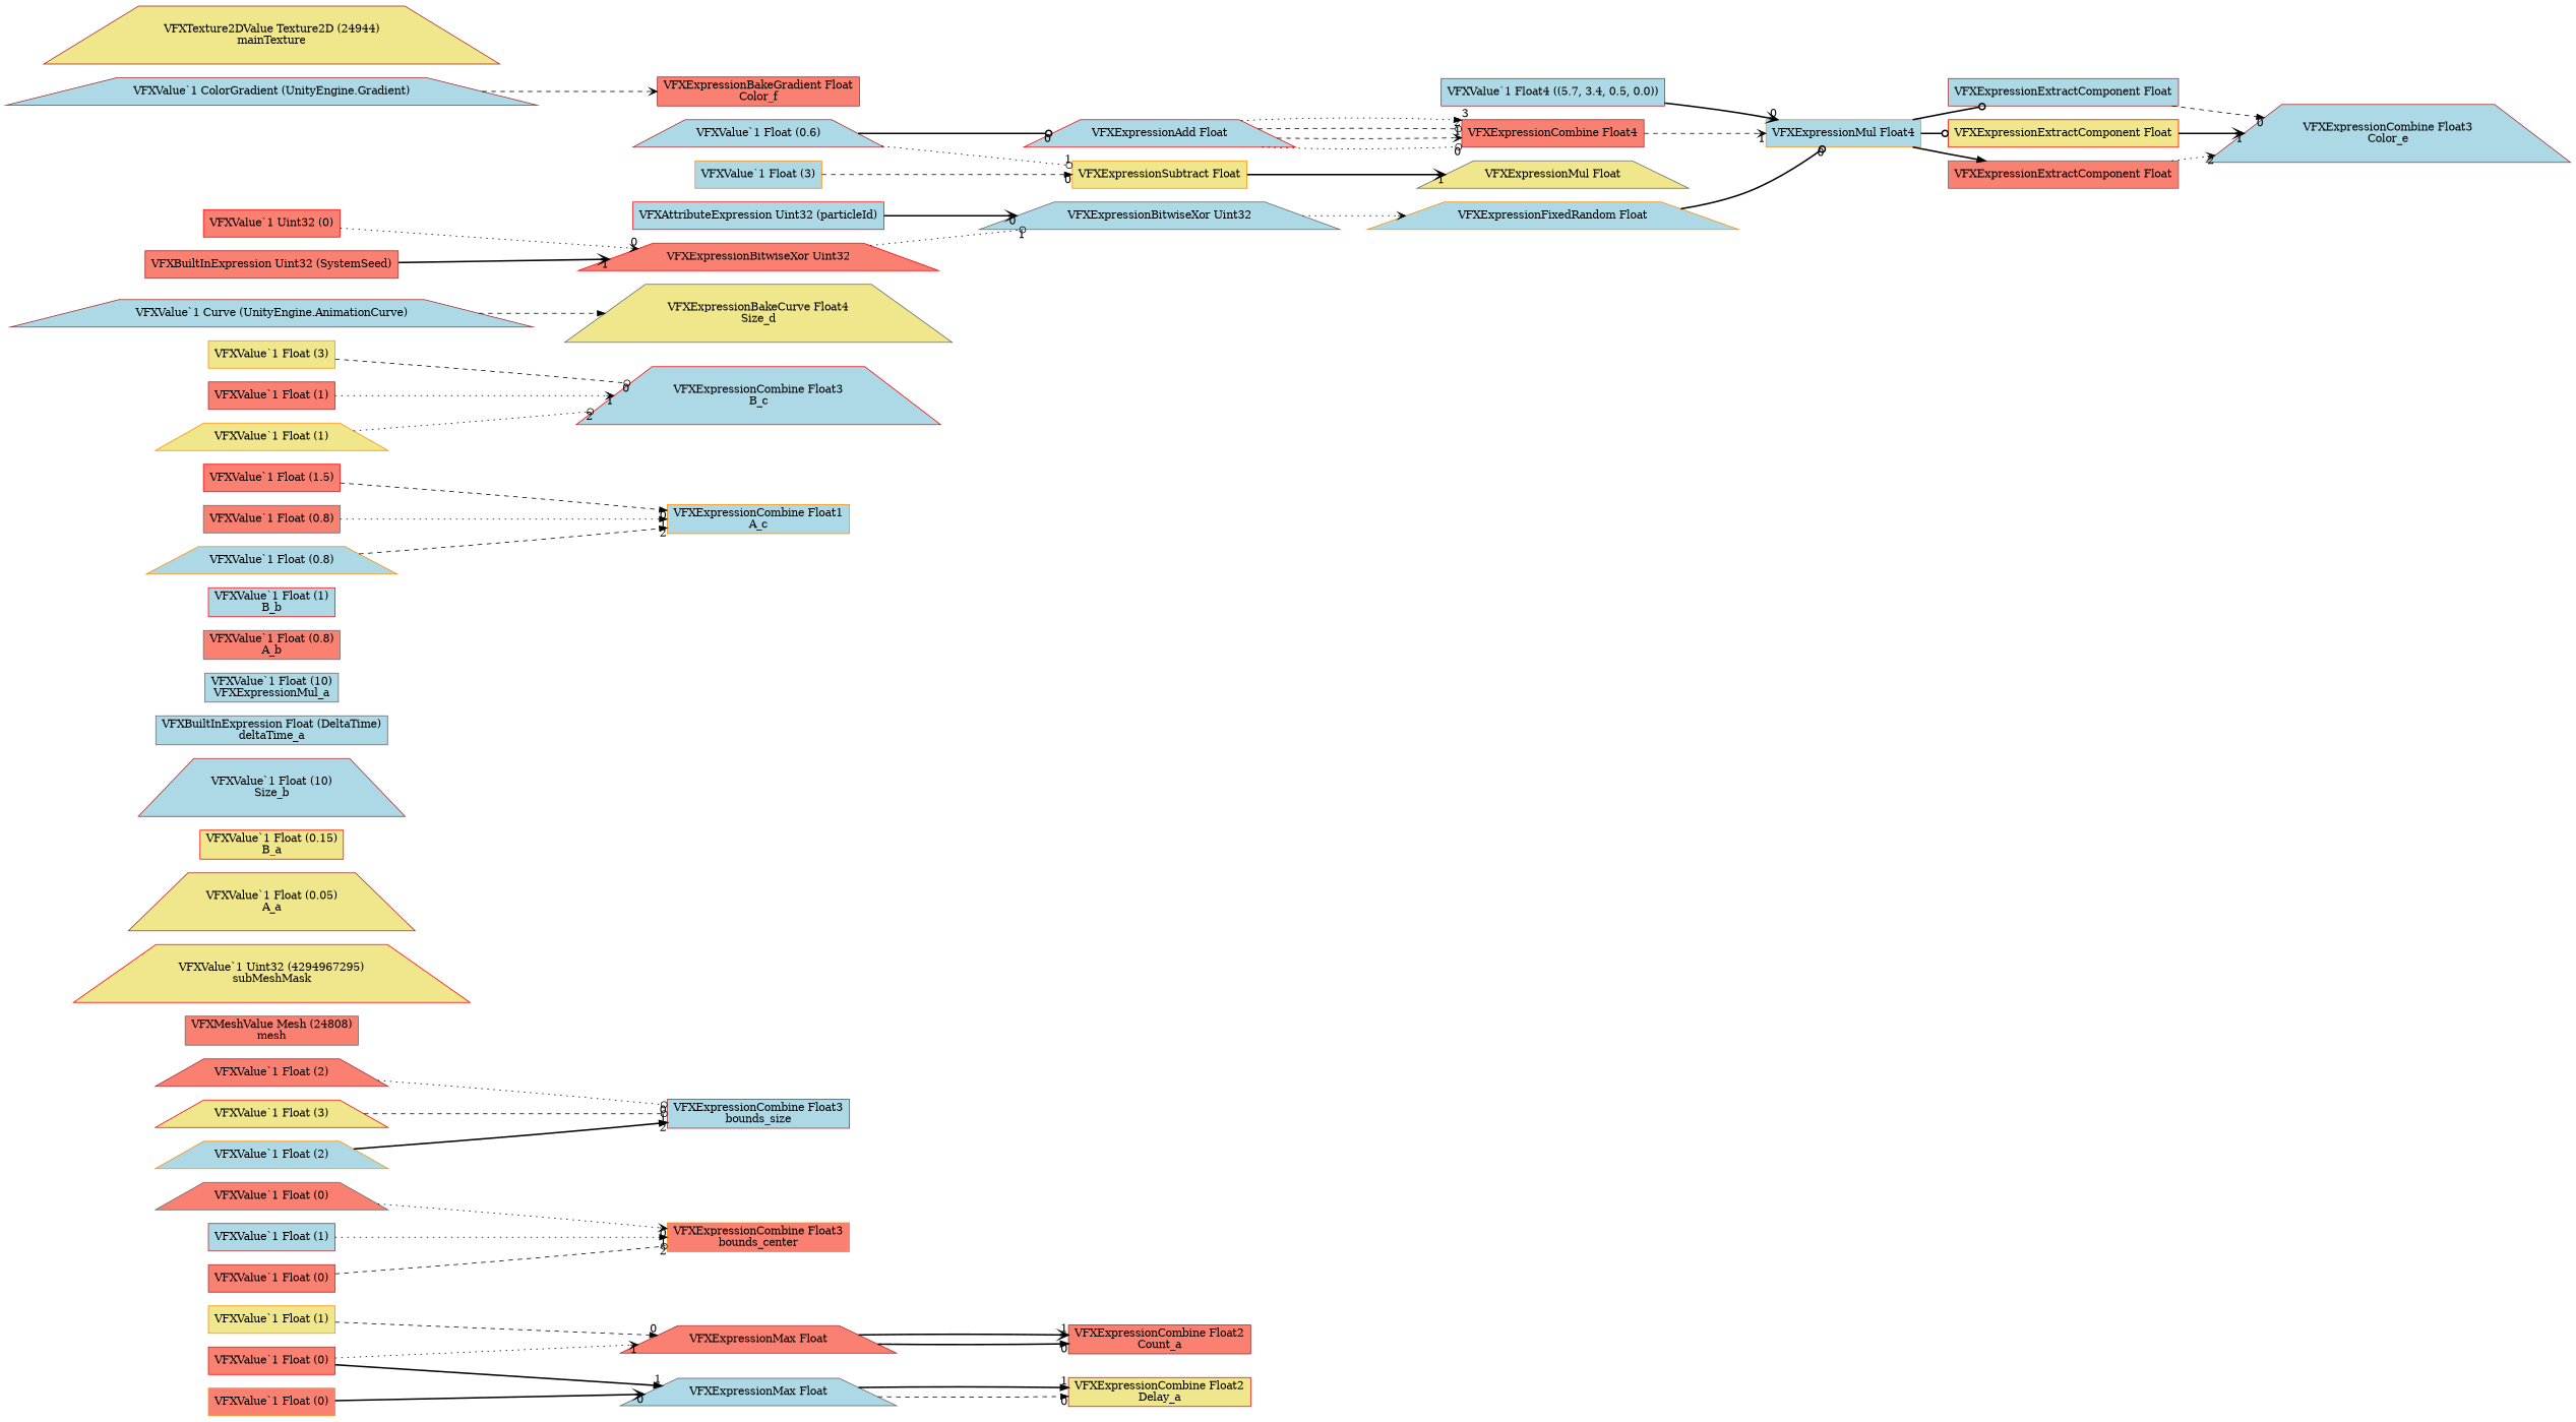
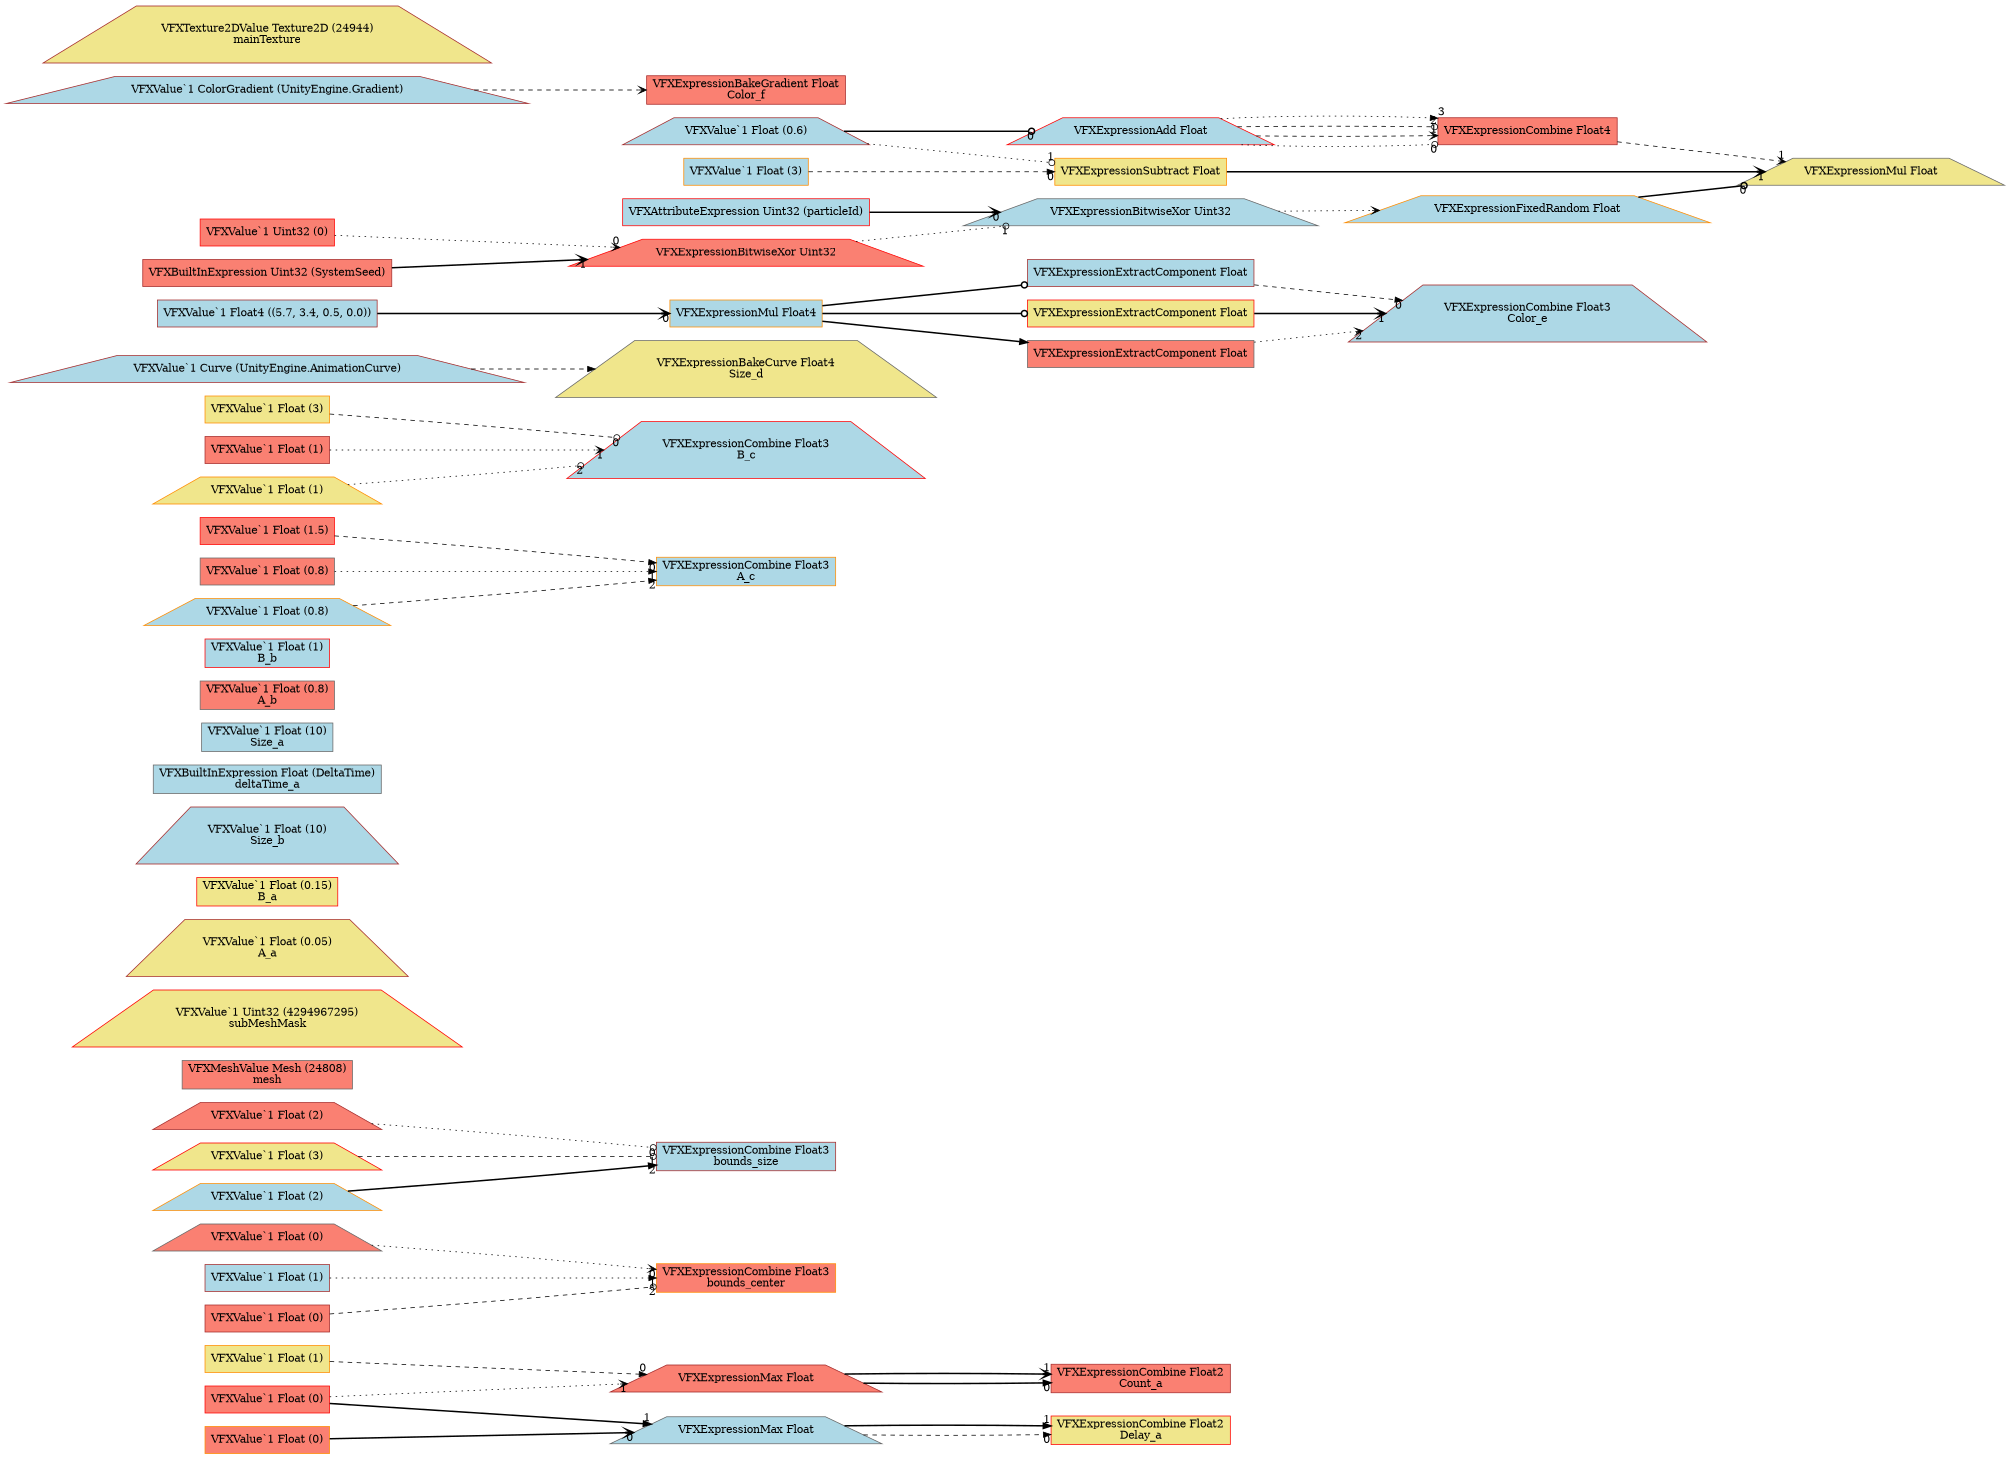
  digraph {
    rankdir=LR
    node [color=brown fillcolor=lightblue shape=box style=filled]
    edge [arrowhead=vee headlabel=0 style=bold]
    n1 [fillcolor=salmon label="VFXExpressionCombine Float2\nCount_a"]
    n2 [fillcolor=salmon label="VFXExpressionMax Float" shape=trapezium]
    n3 [color=darkorange fillcolor=khaki label="VFXValue`1 Float (1)"]
    n4 [color=red fillcolor=salmon label="VFXValue`1 Float (0)"]
    n5 [color=gray40 label="VFXExpressionMax Float" shape=trapezium]
    n6 [color=red fillcolor=khaki label="VFXExpressionCombine Float2\nDelay_a"]
    n7 [color=darkorange fillcolor=salmon label="VFXValue`1 Float (0)"]
    n8 [color=darkorange fillcolor=salmon label="VFXExpressionCombine Float3\nbounds_center"]
    n9 [color=gray40 fillcolor=salmon label="VFXValue`1 Float (0)" shape=trapezium]
    n10 [label="VFXValue`1 Float (1)"]
    n11 [fillcolor=salmon label="VFXValue`1 Float (0)"]
    n12 [label="VFXExpressionCombine Float3\nbounds_size"]
    n13 [fillcolor=salmon label="VFXValue`1 Float (2)" shape=trapezium]
    n14 [color=red fillcolor=khaki label="VFXValue`1 Float (3)" shape=trapezium]
    n15 [color=darkorange label="VFXValue`1 Float (2)" shape=trapezium]
    n16 [color=gray40 fillcolor=salmon label="VFXMeshValue Mesh (24808)\nmesh"]
    n17 [color=red fillcolor=khaki label="VFXValue`1 Uint32 (4294967295)\nsubMeshMask" shape=trapezium]
    n18 [fillcolor=khaki label="VFXValue`1 Float (0.05)\nA_a" shape=trapezium]
    n19 [color=red fillcolor=khaki label="VFXValue`1 Float (0.15)\nB_a"]
    n20 [label="VFXValue`1 Float (10)\nSize_b" shape=trapezium]
    n21 [color=gray40 label="VFXBuiltInExpression Float (DeltaTime)\ndeltaTime_a"]
-   n22 [color=gray40 label="VFXValue`1 Float (10)\nVFXExpressionMul_a"]
+   n22 [color=gray40 label="VFXValue`1 Float (10)\nSize_a"]
    n23 [color=gray40 fillcolor=salmon label="VFXValue`1 Float (0.8)\nA_b"]
    n24 [color=red label="VFXValue`1 Float (1)\nB_b"]
-   n25 [color=darkorange label="VFXExpressionCombine Float1\nA_c"]
+   n25 [color=darkorange label="VFXExpressionCombine Float3\nA_c"]
    n26 [color=red fillcolor=salmon label="VFXValue`1 Float (1.5)"]
    n27 [color=gray40 fillcolor=salmon label="VFXValue`1 Float (0.8)"]
    n28 [color=darkorange label="VFXValue`1 Float (0.8)" shape=trapezium]
    n29 [color=red label="VFXExpressionCombine Float3\nB_c" shape=trapezium]
    n30 [color=darkorange fillcolor=khaki label="VFXValue`1 Float (3)"]
    n31 [fillcolor=salmon label="VFXValue`1 Float (1)"]
    n32 [color=darkorange fillcolor=khaki label="VFXValue`1 Float (1)" shape=trapezium]
    n33 [color=gray40 fillcolor=khaki label="VFXExpressionBakeCurve Float4\nSize_d" shape=trapezium]
    n34 [label="VFXValue`1 Curve (UnityEngine.AnimationCurve)" shape=trapezium]
    n35 [label="VFXExpressionCombine Float3\nColor_e" shape=trapezium]
    n36 [label="VFXExpressionExtractComponent Float"]
    n37 [color=darkorange label="VFXExpressionMul Float4"]
    n38 [color=red fillcolor=khaki label="VFXExpressionExtractComponent Float"]
    n39 [color=gray40 fillcolor=salmon label="VFXExpressionExtractComponent Float"]
    n40 [label="VFXValue`1 Float4 ((5.7, 3.4, 0.5, 0.0))"]
    n41 [fillcolor=salmon label="VFXExpressionCombine Float4"]
    n42 [color=red label="VFXExpressionAdd Float" shape=trapezium]
    n43 [label="VFXValue`1 Float (0.6)" shape=trapezium]
    n44 [color=darkorange fillcolor=khaki label="VFXExpressionSubtract Float"]
    n45 [color=gray40 fillcolor=khaki label="VFXExpressionMul Float" shape=trapezium]
    n46 [color=darkorange label="VFXExpressionFixedRandom Float" shape=trapezium]
    n47 [color=gray40 label="VFXExpressionBitwiseXor Uint32" shape=trapezium]
    n48 [color=red label="VFXAttributeExpression Uint32 (particleId)"]
    n49 [color=red fillcolor=salmon label="VFXExpressionBitwiseXor Uint32" shape=trapezium]
    n50 [color=red fillcolor=salmon label="VFXValue`1 Uint32 (0)"]
    n51 [fillcolor=salmon label="VFXBuiltInExpression Uint32 (SystemSeed)"]
    n52 [color=darkorange label="VFXValue`1 Float (3)"]
    n53 [fillcolor=salmon label="VFXExpressionBakeGradient Float\nColor_f"]
    n54 [label="VFXValue`1 ColorGradient (UnityEngine.Gradient)" shape=trapezium]
    n55 [fillcolor=khaki label="VFXTexture2DValue Texture2D (24944)\nmainTexture" shape=trapezium]
    n2 -> n1 [arrowhead=normal]
    n2 -> n1 [headlabel=1]
    n3 -> n2 [arrowhead=normal style=dashed]
    n4 -> n2 [headlabel=1 style=dotted]
    n4 -> n5 [arrowhead=normal headlabel=1]
    n5 -> n6 [arrowhead=normal style=dashed]
    n5 -> n6 [arrowhead=normal headlabel=1]
    n7 -> n5
    n9 -> n8 [style=dotted]
    n10 -> n8 [arrowhead=normal headlabel=1 style=dotted]
    n11 -> n8 [arrowhead=odot headlabel=2 style=dashed]
    n13 -> n12 [arrowhead=odot style=dotted]
    n14 -> n12 [arrowhead=odot headlabel=1 style=dashed]
    n15 -> n12 [arrowhead=normal headlabel=2]
    n26 -> n25 [arrowhead=normal style=dashed]
    n27 -> n25 [arrowhead=normal headlabel=1 style=dotted]
    n28 -> n25 [arrowhead=normal headlabel=2 style=dashed]
    n30 -> n29 [arrowhead=odot style=dashed]
    n31 -> n29 [headlabel=1 style=dotted]
    n32 -> n29 [arrowhead=odot headlabel=2 style=dotted]
    n34 -> n33 [arrowhead=normal style=dashed headlabel=""]
    n36 -> n35 [arrowhead=normal style=dashed]
    n37 -> n36 [arrowhead=odot headlabel=""]
    n37 -> n38 [arrowhead=odot headlabel=""]
    n37 -> n39 [arrowhead=normal headlabel=""]
    n38 -> n35 [headlabel=1]
    n39 -> n35 [headlabel=2 style=dotted]
    n40 -> n37
-   n41 -> n37 [headlabel=1 style=dashed]
+   n41 -> n45 [headlabel=1 style=dashed]
    n42 -> n41 [arrowhead=odot style=dotted]
    n42 -> n41 [headlabel=1 style=dashed]
    n42 -> n41 [arrowhead=odot headlabel=2 style=dashed]
    n42 -> n41 [arrowhead=normal headlabel=3 style=dotted]
    n43 -> n42 [arrowhead=odot]
    n43 -> n44 [arrowhead=odot headlabel=1 style=dotted]
    n44 -> n45 [headlabel=1]
-   n46 -> n37 [arrowhead=odot]
+   n46 -> n45 [arrowhead=odot]
    n47 -> n46 [style=dotted headlabel=""]
    n48 -> n47
    n49 -> n47 [arrowhead=odot headlabel=1 style=dotted]
    n50 -> n49 [style=dotted]
    n51 -> n49 [headlabel=1]
    n52 -> n44 [arrowhead=normal style=dashed]
    n54 -> n53 [style=dashed headlabel=""]
  }
